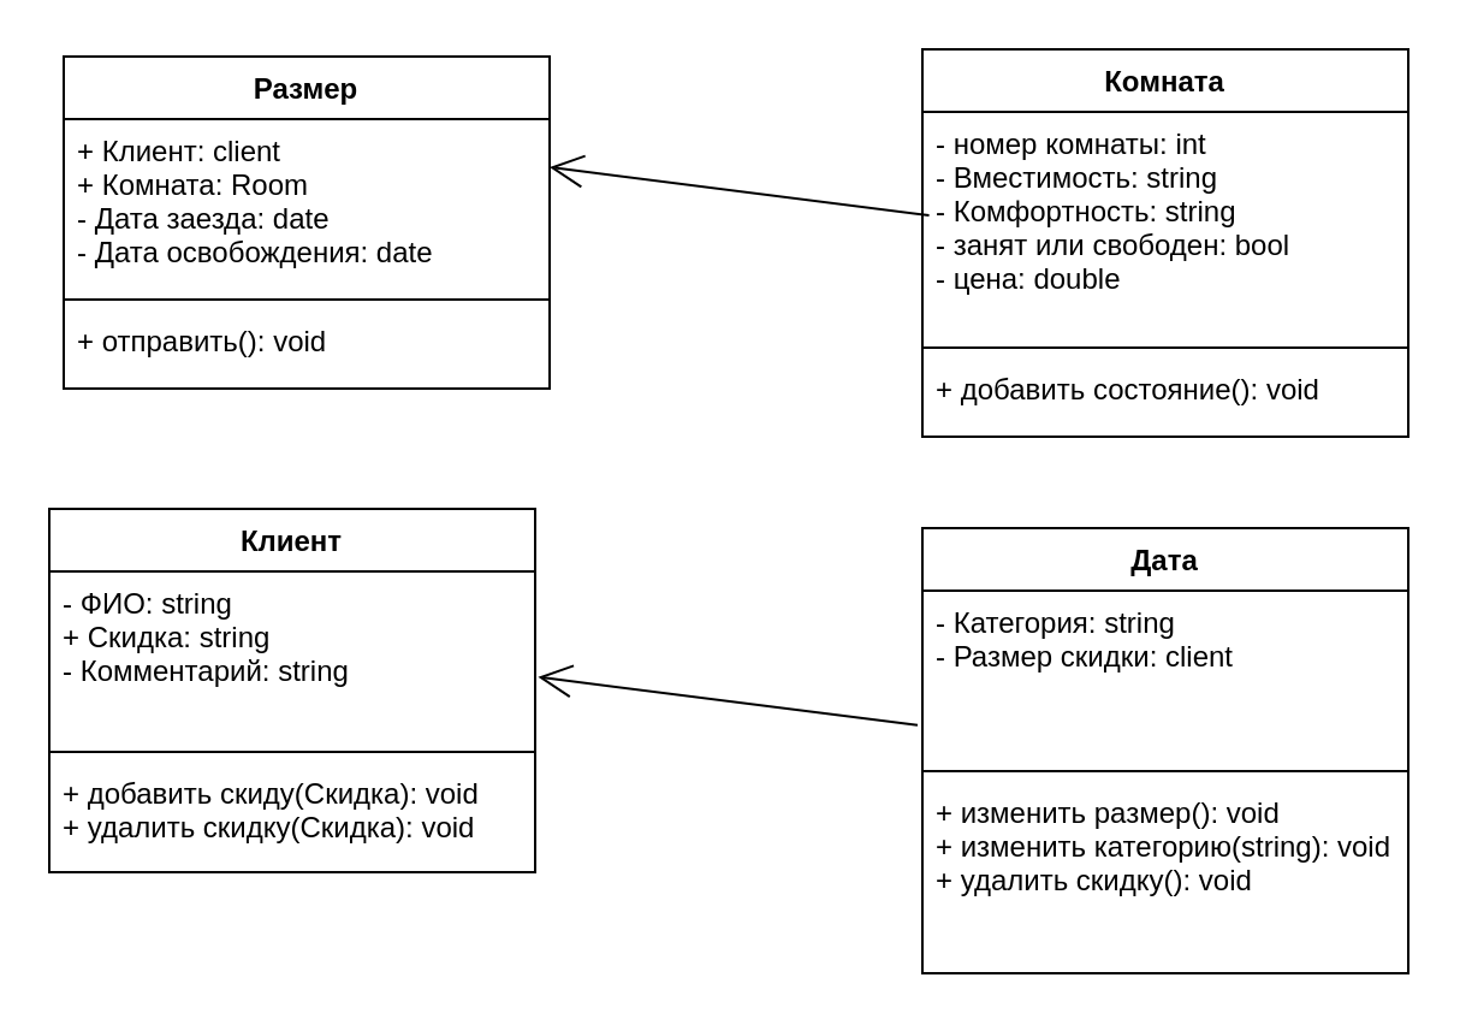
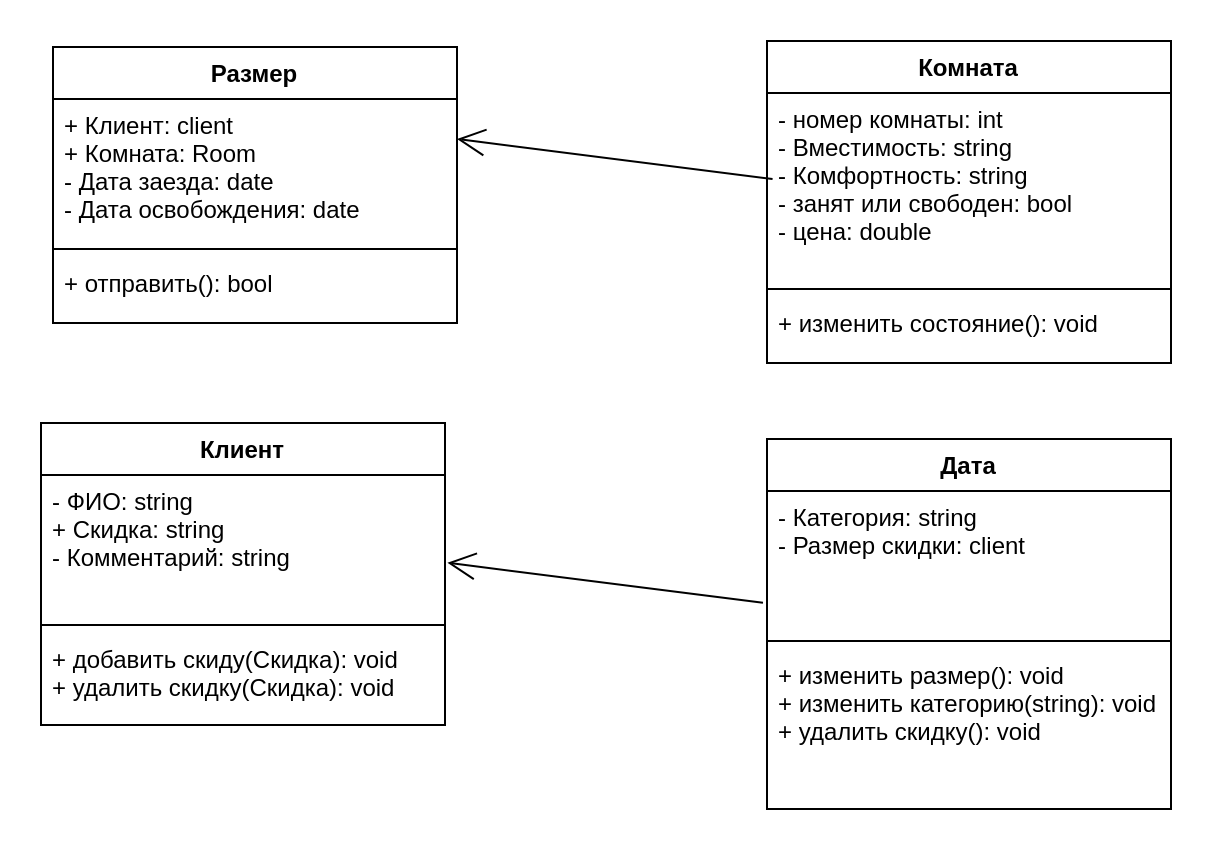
  <mxCell id="0" />
  <mxCell id="1" parent="0" />
  <mxCell id="2" value="Размер" style="swimlane;fontStyle=1;align=center;verticalAlign=top;childLayout=stackLayout;horizontal=1;startSize=26;horizontalStack=0;resizeParent=1;resizeParentMax=0;resizeLast=0;collapsible=1;marginBottom=0;" vertex="1" parent="1"><mxGeometry x="26" y="23" width="202" height="138" as="geometry" /></mxCell>
  <mxCell id="3" value="+ Клиент: client&#10;+ Комната: Room&#10;- Дата заезда: date&#10;- Дата освобождения: date" style="text;strokeColor=none;fillColor=none;align=left;verticalAlign=top;spacingLeft=4;spacingRight=4;overflow=hidden;rotatable=0;points=[[0,0.5],[1,0.5]];portConstraint=eastwest;" vertex="1" parent="2"><mxGeometry y="26" width="202" height="71" as="geometry" /></mxCell>
  <mxCell id="4" value="" style="line;strokeWidth=1;fillColor=none;align=left;verticalAlign=middle;spacingTop=-1;spacingLeft=3;spacingRight=3;rotatable=0;labelPosition=right;points=[];portConstraint=eastwest;" vertex="1" parent="2"><mxGeometry y="97" width="202" height="8" as="geometry" /></mxCell>
- <mxCell id="5" value="+ отправить(): void&#10;" style="text;strokeColor=none;fillColor=none;align=left;verticalAlign=top;spacingLeft=4;spacingRight=4;overflow=hidden;rotatable=0;points=[[0,0.5],[1,0.5]];portConstraint=eastwest;" vertex="1" parent="2"><mxGeometry y="105" width="202" height="33" as="geometry" /></mxCell>
+ <mxCell id="5" value="+ отправить(): bool&#10;" style="text;strokeColor=none;fillColor=none;align=left;verticalAlign=top;spacingLeft=4;spacingRight=4;overflow=hidden;rotatable=0;points=[[0,0.5],[1,0.5]];portConstraint=eastwest;" vertex="1" parent="2"><mxGeometry y="105" width="202" height="33" as="geometry" /></mxCell>
  <mxCell id="6" value="Комната" style="swimlane;fontStyle=1;align=center;verticalAlign=top;childLayout=stackLayout;horizontal=1;startSize=26;horizontalStack=0;resizeParent=1;resizeParentMax=0;resizeLast=0;collapsible=1;marginBottom=0;" vertex="1" parent="1"><mxGeometry x="383" y="20" width="202" height="161" as="geometry" /></mxCell>
  <mxCell id="7" value="- номер комнаты: int&#10;- Вместимость: string&#10;- Комфортность: string&#10;- занят или свободен: bool&#10;- цена: double" style="text;strokeColor=none;fillColor=none;align=left;verticalAlign=top;spacingLeft=4;spacingRight=4;overflow=hidden;rotatable=0;points=[[0,0.5],[1,0.5]];portConstraint=eastwest;" vertex="1" parent="6"><mxGeometry y="26" width="202" height="94" as="geometry" /></mxCell>
  <mxCell id="8" value="" style="line;strokeWidth=1;fillColor=none;align=left;verticalAlign=middle;spacingTop=-1;spacingLeft=3;spacingRight=3;rotatable=0;labelPosition=right;points=[];portConstraint=eastwest;" vertex="1" parent="6"><mxGeometry y="120" width="202" height="8" as="geometry" /></mxCell>
- <mxCell id="9" value="+ добавить состояние(): void&#10;" style="text;strokeColor=none;fillColor=none;align=left;verticalAlign=top;spacingLeft=4;spacingRight=4;overflow=hidden;rotatable=0;points=[[0,0.5],[1,0.5]];portConstraint=eastwest;" vertex="1" parent="6"><mxGeometry y="128" width="202" height="33" as="geometry" /></mxCell>
+ <mxCell id="9" value="+ изменить состояние(): void&#10;" style="text;strokeColor=none;fillColor=none;align=left;verticalAlign=top;spacingLeft=4;spacingRight=4;overflow=hidden;rotatable=0;points=[[0,0.5],[1,0.5]];portConstraint=eastwest;" vertex="1" parent="6"><mxGeometry y="128" width="202" height="33" as="geometry" /></mxCell>
  <mxCell id="10" value="Клиент" style="swimlane;fontStyle=1;align=center;verticalAlign=top;childLayout=stackLayout;horizontal=1;startSize=26;horizontalStack=0;resizeParent=1;resizeParentMax=0;resizeLast=0;collapsible=1;marginBottom=0;" vertex="1" parent="1"><mxGeometry x="20" y="211" width="202" height="151" as="geometry" /></mxCell>
  <mxCell id="11" value="- ФИО: string&#10;+ Скидка: string&#10;- Комментарий: string&#10;" style="text;strokeColor=none;fillColor=none;align=left;verticalAlign=top;spacingLeft=4;spacingRight=4;overflow=hidden;rotatable=0;points=[[0,0.5],[1,0.5]];portConstraint=eastwest;" vertex="1" parent="10"><mxGeometry y="26" width="202" height="71" as="geometry" /></mxCell>
  <mxCell id="12" value="" style="line;strokeWidth=1;fillColor=none;align=left;verticalAlign=middle;spacingTop=-1;spacingLeft=3;spacingRight=3;rotatable=0;labelPosition=right;points=[];portConstraint=eastwest;" vertex="1" parent="10"><mxGeometry y="97" width="202" height="8" as="geometry" /></mxCell>
  <mxCell id="13" value="+ добавить скиду(Скидка): void&#10;+ удалить скидку(Скидка): void" style="text;strokeColor=none;fillColor=none;align=left;verticalAlign=top;spacingLeft=4;spacingRight=4;overflow=hidden;rotatable=0;points=[[0,0.5],[1,0.5]];portConstraint=eastwest;" vertex="1" parent="10"><mxGeometry y="105" width="202" height="46" as="geometry" /></mxCell>
  <mxCell id="14" value="Дата" style="swimlane;fontStyle=1;align=center;verticalAlign=top;childLayout=stackLayout;horizontal=1;startSize=26;horizontalStack=0;resizeParent=1;resizeParentMax=0;resizeLast=0;collapsible=1;marginBottom=0;" vertex="1" parent="1"><mxGeometry x="383" y="219" width="202" height="185" as="geometry" /></mxCell>
  <mxCell id="15" value="- Категория: string&#10;- Размер скидки: client&#10;&#10;" style="text;strokeColor=none;fillColor=none;align=left;verticalAlign=top;spacingLeft=4;spacingRight=4;overflow=hidden;rotatable=0;points=[[0,0.5],[1,0.5]];portConstraint=eastwest;" vertex="1" parent="14"><mxGeometry y="26" width="202" height="71" as="geometry" /></mxCell>
  <mxCell id="16" value="" style="line;strokeWidth=1;fillColor=none;align=left;verticalAlign=middle;spacingTop=-1;spacingLeft=3;spacingRight=3;rotatable=0;labelPosition=right;points=[];portConstraint=eastwest;" vertex="1" parent="14"><mxGeometry y="97" width="202" height="8" as="geometry" /></mxCell>
  <mxCell id="17" value="+ изменить размер(): void&#10;+ изменить категорию(string): void&#10;+ удалить скидку(): void" style="text;strokeColor=none;fillColor=none;align=left;verticalAlign=top;spacingLeft=4;spacingRight=4;overflow=hidden;rotatable=0;points=[[0,0.5],[1,0.5]];portConstraint=eastwest;" vertex="1" parent="14"><mxGeometry y="105" width="202" height="80" as="geometry" /></mxCell>
  <mxCell id="18" value="" style="endArrow=open;endFill=1;endSize=12;html=1;rounded=0;entryX=1.006;entryY=0.618;entryDx=0;entryDy=0;entryPerimeter=0;exitX=-0.01;exitY=0.787;exitDx=0;exitDy=0;exitPerimeter=0;" edge="1" parent="1" source="15" target="11"><mxGeometry width="160" relative="1" as="geometry"><mxPoint x="275" y="395" as="sourcePoint" /><mxPoint x="321" y="308" as="targetPoint" /></mxGeometry></mxCell>
  <mxCell id="19" value="" style="endArrow=open;endFill=1;endSize=12;html=1;rounded=0;entryX=1.006;entryY=0.618;entryDx=0;entryDy=0;entryPerimeter=0;exitX=-0.01;exitY=0.787;exitDx=0;exitDy=0;exitPerimeter=0;" edge="1" parent="1"><mxGeometry width="160" relative="1" as="geometry"><mxPoint x="385.77" y="88.997" as="sourcePoint" /><mxPoint x="228.002" y="68.998" as="targetPoint" /></mxGeometry></mxCell>
